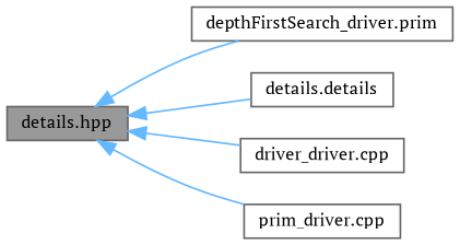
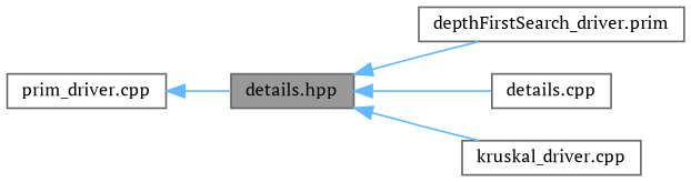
  digraph {
    fontname="PT Serif"
    rankdir=LR
    node [color=grey40 fillcolor=white fontname="PT Serif" fontsize=10 shape=box style=filled]
    edge [color=steelblue1 dir=back fontname="PT Serif" fontsize=10 labelfontname=Helvetica labelfontsize=10 style=solid]
    n1 [color=gray40 fillcolor=grey60 fontcolor=black height=0.2 label="details.hpp" width=0.4]
    n2 [height=0.2 label="depthFirstSearch_driver.prim" width=0.4]
-   n3 [height=0.2 label="details.details" width=0.4]
-   n4 [height=0.2 label="driver_driver.cpp" width=0.4]
+   n3 [height=0.2 label="details.cpp" width=0.4]
+   n4 [height=0.2 label="kruskal_driver.cpp" width=0.4]
    n5 [height=0.2 label="prim_driver.cpp" width=0.4]
    n1 -> n2
    n1 -> n3
    n1 -> n4
-   n1 -> n5
+   n5 -> n1
  }
